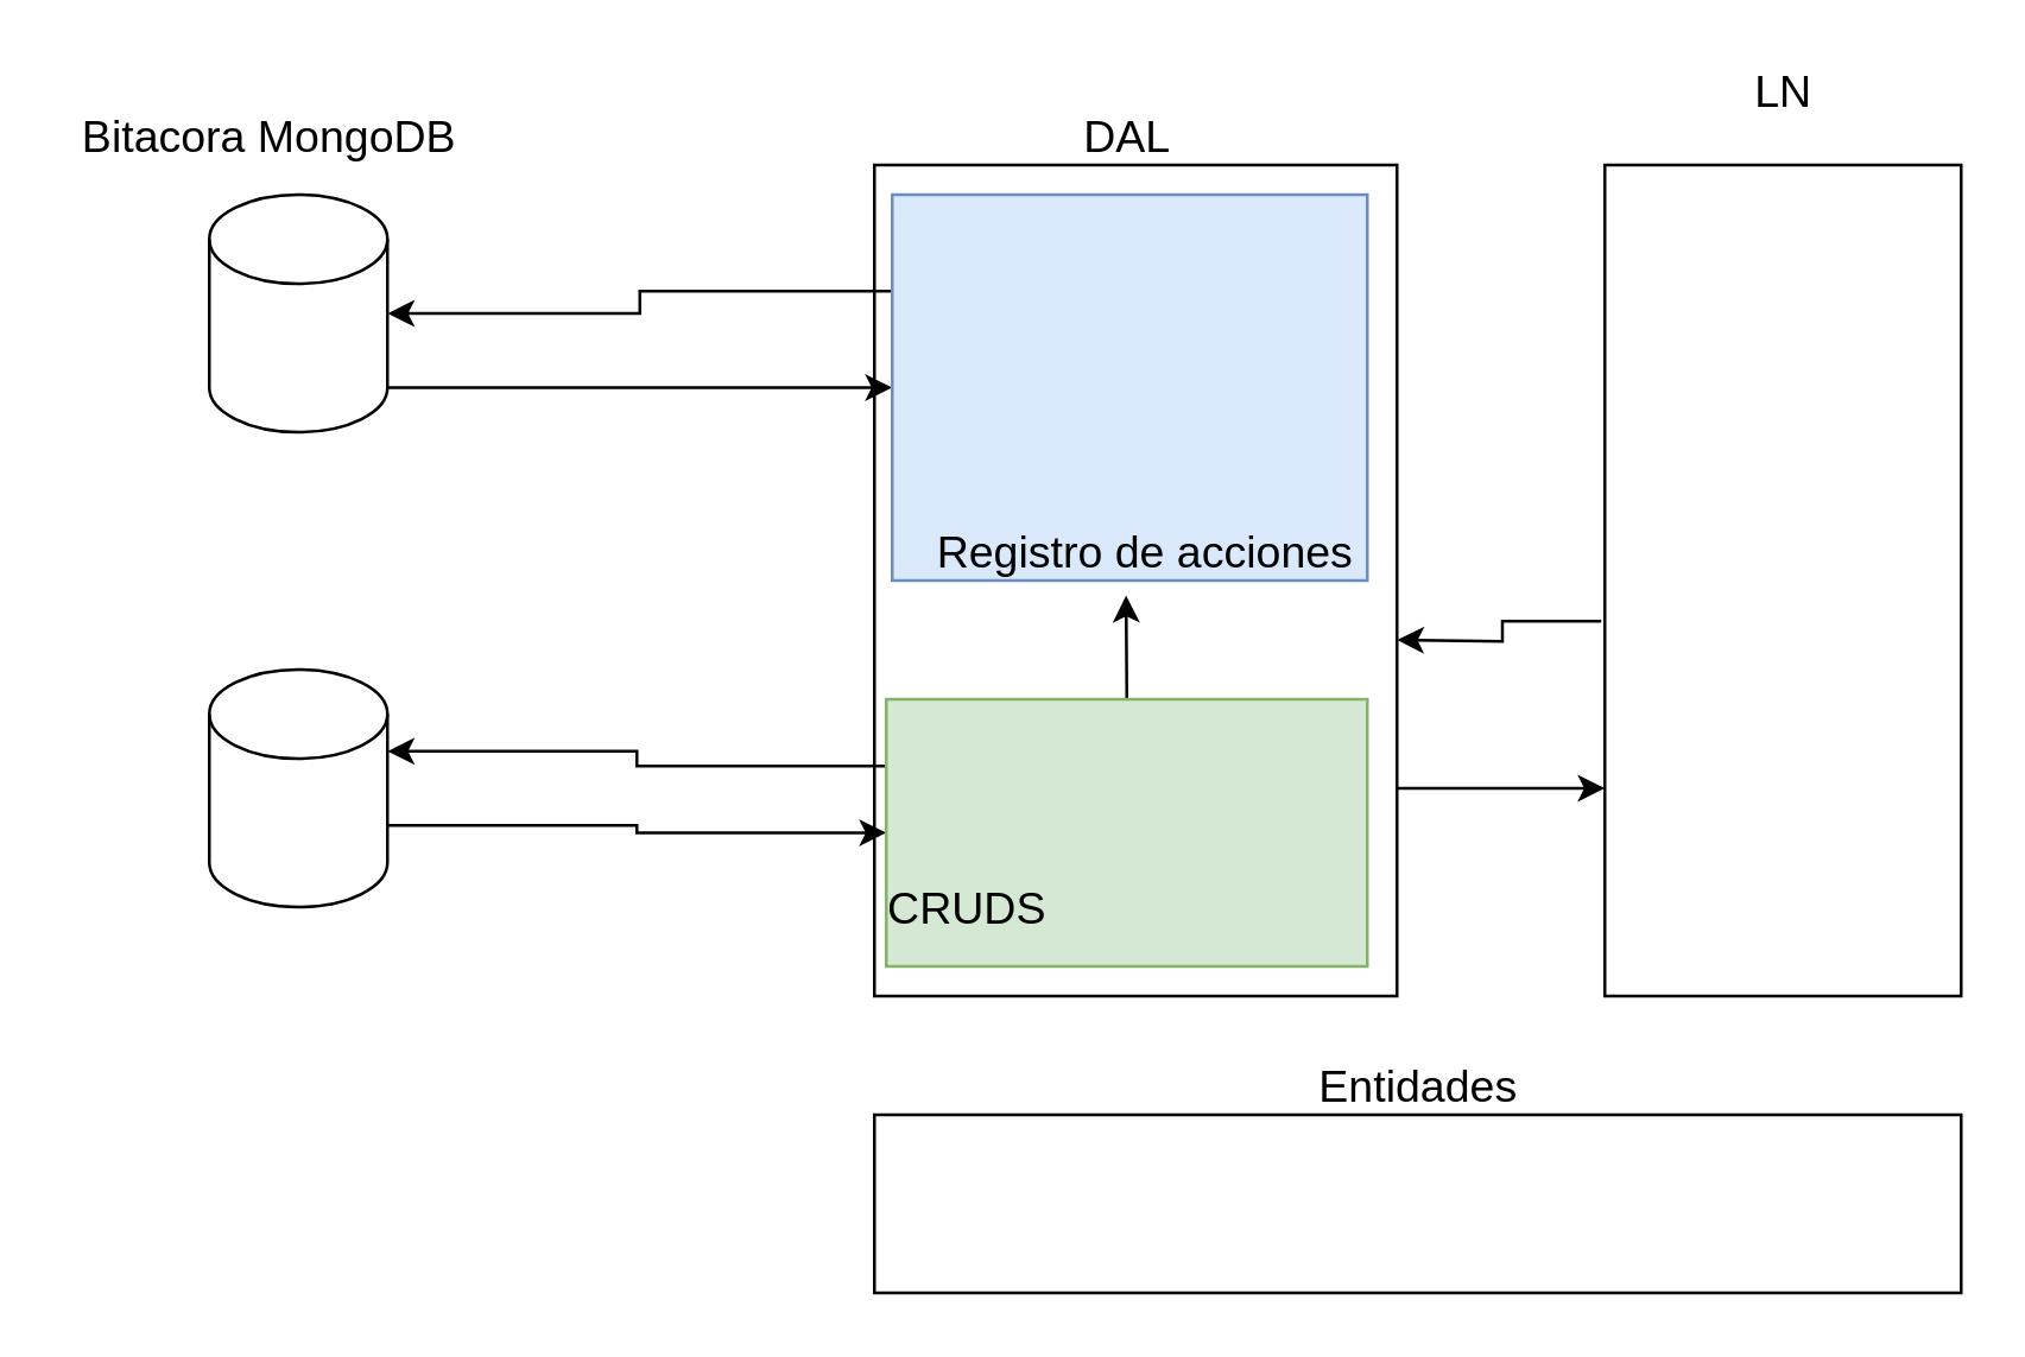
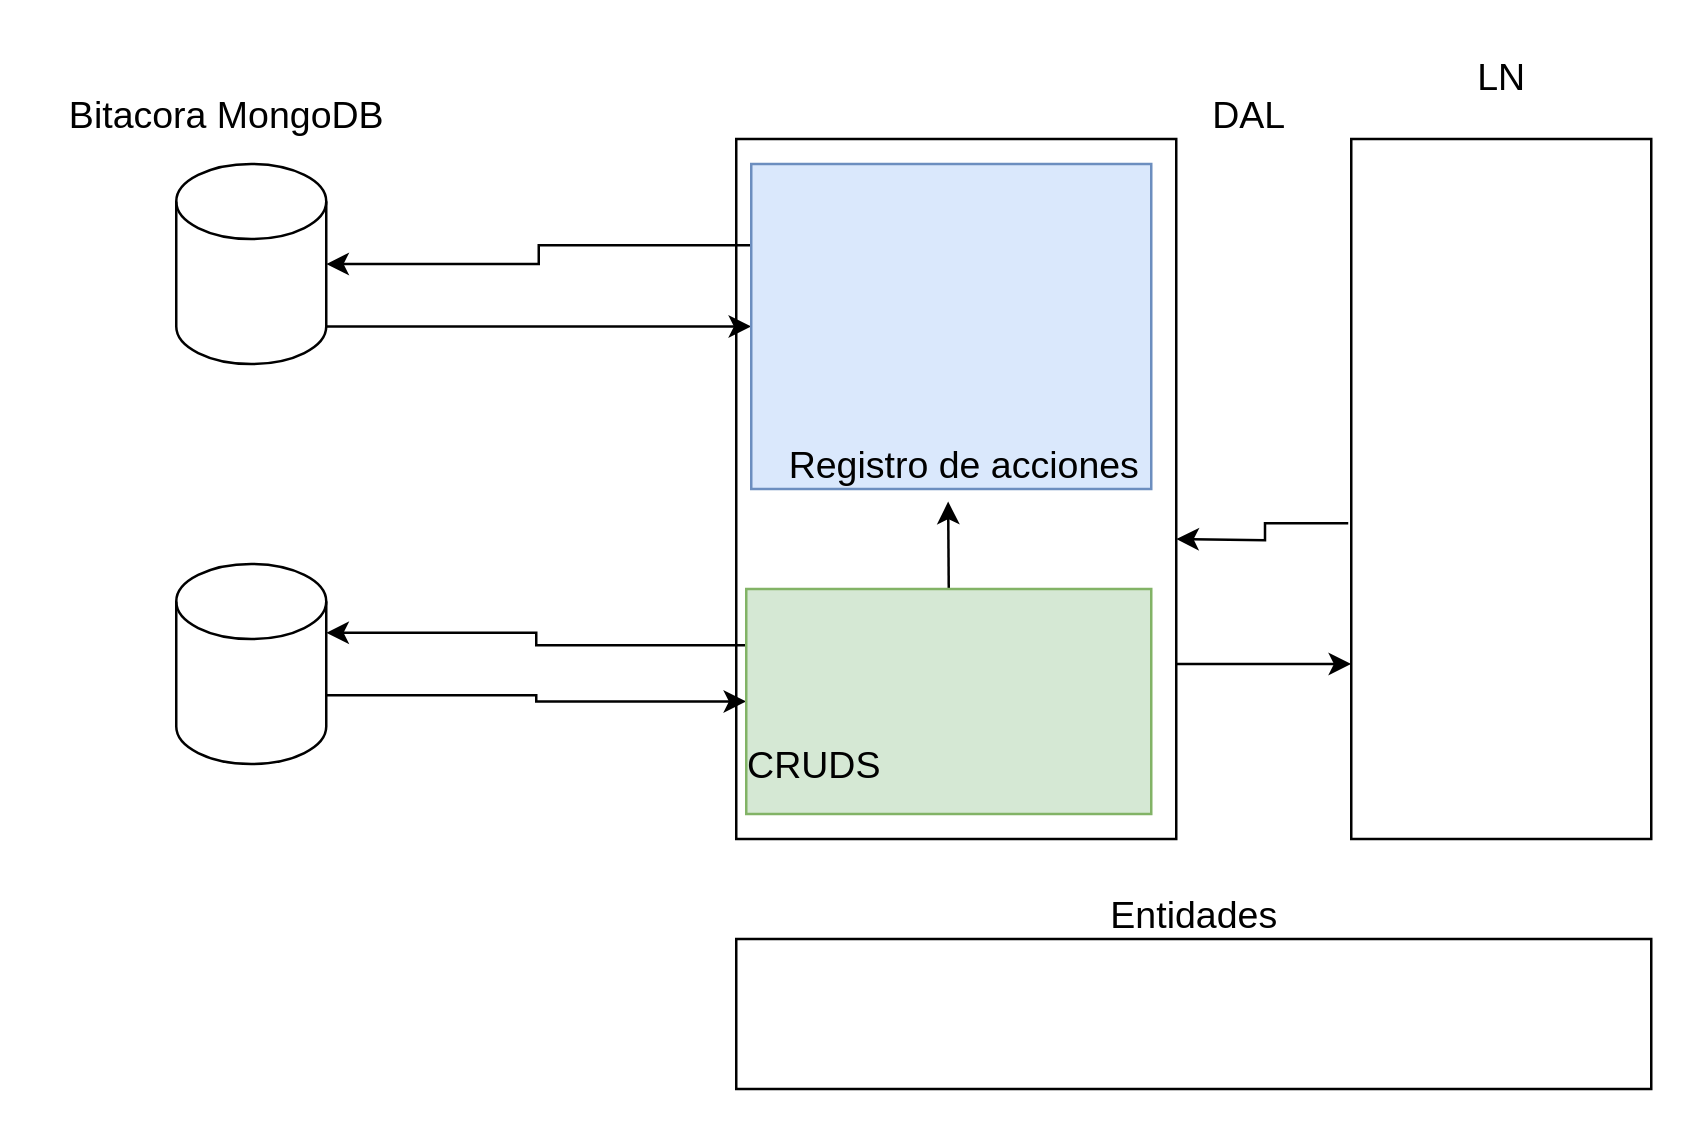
  <mxCell id="0" />
  <mxCell id="1" parent="0" />
  <mxCell id="2" style="edgeStyle=orthogonalEdgeStyle;rounded=0;orthogonalLoop=1;jettySize=auto;html=1;exitX=1;exitY=0.75;exitDx=0;exitDy=0;entryX=0;entryY=0.75;entryDx=0;entryDy=0;fontSize=15;" edge="1" parent="1" source="3" target="18"><mxGeometry relative="1" as="geometry" /></mxCell>
  <mxCell id="3" value="" style="rounded=0;whiteSpace=wrap;html=1;fontSize=15;" vertex="1" parent="1"><mxGeometry x="294" y="55" width="176" height="280" as="geometry" /></mxCell>
  <mxCell id="4" style="edgeStyle=orthogonalEdgeStyle;rounded=0;orthogonalLoop=1;jettySize=auto;html=1;exitX=1;exitY=0;exitDx=0;exitDy=52.5;exitPerimeter=0;entryX=0;entryY=0.5;entryDx=0;entryDy=0;fontSize=15;" edge="1" parent="1" source="5" target="15"><mxGeometry relative="1" as="geometry" /></mxCell>
  <mxCell id="5" value="" style="shape=cylinder3;whiteSpace=wrap;html=1;boundedLbl=1;backgroundOutline=1;size=15;" vertex="1" parent="1"><mxGeometry x="70" y="225" width="60" height="80" as="geometry" /></mxCell>
  <mxCell id="6" style="edgeStyle=orthogonalEdgeStyle;rounded=0;orthogonalLoop=1;jettySize=auto;html=1;exitX=1;exitY=1;exitDx=0;exitDy=-15;exitPerimeter=0;entryX=0;entryY=0.5;entryDx=0;entryDy=0;fontSize=15;" edge="1" parent="1" source="7" target="11"><mxGeometry relative="1" as="geometry" /></mxCell>
  <mxCell id="7" value="" style="shape=cylinder3;whiteSpace=wrap;html=1;boundedLbl=1;backgroundOutline=1;size=15;" vertex="1" parent="1"><mxGeometry x="70" y="65" width="60" height="80" as="geometry" /></mxCell>
  <mxCell id="8" value="Bitacora MongoDB" style="text;html=1;align=center;verticalAlign=middle;resizable=0;points=[];autosize=1;strokeColor=none;fontSize=15;" vertex="1" parent="1"><mxGeometry x="20" y="35" width="140" height="20" as="geometry" /></mxCell>
- <mxCell id="9" value="DAL" style="text;html=1;align=center;verticalAlign=middle;resizable=0;points=[];autosize=1;strokeColor=none;fontSize=15;" vertex="1" parent="1"><mxGeometry x="359" y="35" width="40" height="20" as="geometry" /></mxCell>
+ <mxCell id="9" value="DAL" style="text;html=1;align=center;verticalAlign=middle;resizable=0;points=[];autosize=1;strokeColor=none;fontSize=15;" vertex="1" parent="1"><mxGeometry x="479" y="35" width="40" height="20" as="geometry" /></mxCell>
  <mxCell id="10" style="edgeStyle=orthogonalEdgeStyle;rounded=0;orthogonalLoop=1;jettySize=auto;html=1;exitX=0;exitY=0.25;exitDx=0;exitDy=0;entryX=1;entryY=0.5;entryDx=0;entryDy=0;entryPerimeter=0;fontSize=15;" edge="1" parent="1" source="11" target="7"><mxGeometry relative="1" as="geometry" /></mxCell>
  <mxCell id="11" value="" style="rounded=0;whiteSpace=wrap;html=1;fontSize=15;fillColor=#dae8fc;strokeColor=#6c8ebf;" vertex="1" parent="1"><mxGeometry x="300" y="65" width="160" height="130" as="geometry" /></mxCell>
  <mxCell id="12" value="Registro de acciones" style="text;html=1;align=center;verticalAlign=middle;resizable=0;points=[];autosize=1;strokeColor=none;fontSize=15;" vertex="1" parent="1"><mxGeometry x="305" y="175" width="160" height="20" as="geometry" /></mxCell>
  <mxCell id="13" style="edgeStyle=orthogonalEdgeStyle;rounded=0;orthogonalLoop=1;jettySize=auto;html=1;exitX=0;exitY=0.25;exitDx=0;exitDy=0;entryX=1;entryY=0;entryDx=0;entryDy=27.5;entryPerimeter=0;fontSize=15;" edge="1" parent="1" source="15" target="5"><mxGeometry relative="1" as="geometry" /></mxCell>
  <mxCell id="14" style="edgeStyle=orthogonalEdgeStyle;rounded=0;orthogonalLoop=1;jettySize=auto;html=1;exitX=0.5;exitY=0;exitDx=0;exitDy=0;fontSize=15;entryX=0.461;entryY=1.252;entryDx=0;entryDy=0;entryPerimeter=0;" edge="1" parent="1" source="15" target="12"><mxGeometry relative="1" as="geometry"><mxPoint x="379" y="210" as="targetPoint" /></mxGeometry></mxCell>
  <mxCell id="15" value="" style="rounded=0;whiteSpace=wrap;html=1;fontSize=15;fillColor=#d5e8d4;strokeColor=#82b366;" vertex="1" parent="1"><mxGeometry x="298" y="235" width="162" height="90" as="geometry" /></mxCell>
  <mxCell id="16" value="CRUDS" style="text;html=1;align=center;verticalAlign=middle;resizable=0;points=[];autosize=1;strokeColor=none;fontSize=15;" vertex="1" parent="1"><mxGeometry x="290" y="295" width="70" height="20" as="geometry" /></mxCell>
  <mxCell id="17" style="edgeStyle=orthogonalEdgeStyle;rounded=0;orthogonalLoop=1;jettySize=auto;html=1;exitX=-0.01;exitY=0.549;exitDx=0;exitDy=0;fontSize=15;exitPerimeter=0;" edge="1" parent="1" source="18"><mxGeometry relative="1" as="geometry"><mxPoint x="470" y="215" as="targetPoint" /></mxGeometry></mxCell>
  <mxCell id="18" value="" style="rounded=0;whiteSpace=wrap;html=1;fontSize=15;" vertex="1" parent="1"><mxGeometry x="540" y="55" width="120" height="280" as="geometry" /></mxCell>
  <mxCell id="19" value="LN" style="text;html=1;align=center;verticalAlign=middle;resizable=0;points=[];autosize=1;strokeColor=none;fontSize=15;" vertex="1" parent="1"><mxGeometry x="585" y="20" width="30" height="20" as="geometry" /></mxCell>
  <mxCell id="20" value="" style="rounded=0;whiteSpace=wrap;html=1;fontSize=15;" vertex="1" parent="1"><mxGeometry x="294" y="375" width="366" height="60" as="geometry" /></mxCell>
  <mxCell id="21" value="Entidades" style="text;html=1;align=center;verticalAlign=middle;resizable=0;points=[];autosize=1;strokeColor=none;fontSize=15;" vertex="1" parent="1"><mxGeometry x="437" y="355" width="80" height="20" as="geometry" /></mxCell>
